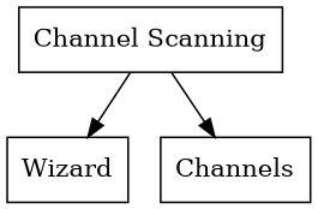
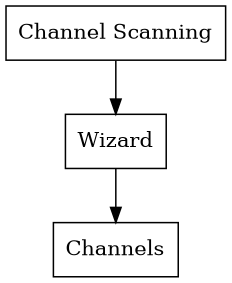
  digraph {
    node [shape=box]
    n1 [label="Channel Scanning" root=true]
    Wizard
    Channels
    n1 -> Wizard
-   n1 -> Channels
+   Wizard -> Channels
  }
